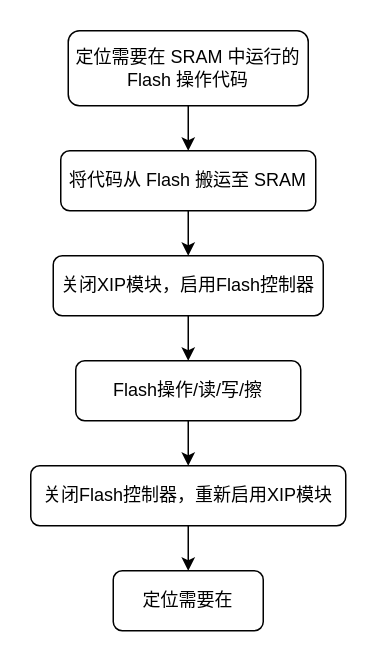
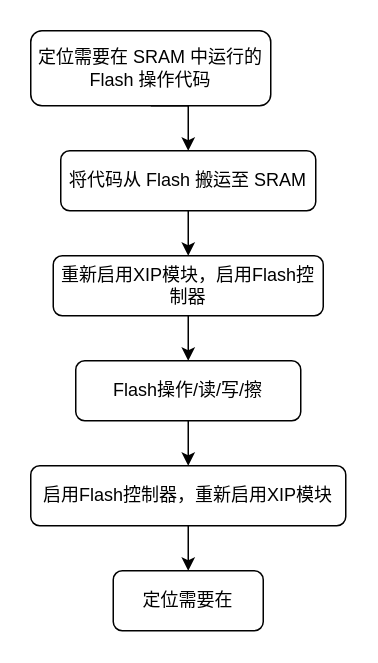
  <mxCell id="0" />
  <mxCell id="1" parent="0" />
  <mxCell id="2" style="edgeStyle=orthogonalEdgeStyle;rounded=0;orthogonalLoop=1;jettySize=auto;html=1;exitX=0.5;exitY=1;exitDx=0;exitDy=0;" edge="1" parent="1" source="3"><mxGeometry relative="1" as="geometry"><mxPoint x="125" y="100" as="targetPoint" /></mxGeometry></mxCell>
- <mxCell id="3" value="定位需要在 SRAM 中运行的 Flash 操作代码" style="rounded=1;whiteSpace=wrap;html=1;" vertex="1" parent="1"><mxGeometry x="45" y="20" width="160" height="50" as="geometry" /></mxCell>
+ <mxCell id="3" value="定位需要在 SRAM 中运行的 Flash 操作代码" style="rounded=1;whiteSpace=wrap;html=1;" vertex="1" parent="1"><mxGeometry x="20" y="20" width="160" height="50" as="geometry" /></mxCell>
  <mxCell id="4" style="edgeStyle=orthogonalEdgeStyle;rounded=0;orthogonalLoop=1;jettySize=auto;html=1;exitX=0.5;exitY=1;exitDx=0;exitDy=0;" edge="1" parent="1" source="5"><mxGeometry relative="1" as="geometry"><mxPoint x="125" y="170" as="targetPoint" /></mxGeometry></mxCell>
  <mxCell id="5" value="将代码从 Flash 搬运至 SRAM" style="rounded=1;whiteSpace=wrap;html=1;" vertex="1" parent="1"><mxGeometry x="40" y="100" width="170" height="40" as="geometry" /></mxCell>
  <mxCell id="6" style="edgeStyle=orthogonalEdgeStyle;rounded=0;orthogonalLoop=1;jettySize=auto;html=1;exitX=0.5;exitY=1;exitDx=0;exitDy=0;" edge="1" parent="1" source="7"><mxGeometry relative="1" as="geometry"><mxPoint x="125" y="240" as="targetPoint" /></mxGeometry></mxCell>
- <mxCell id="7" value="关闭XIP模块，启用Flash控制器" style="rounded=1;whiteSpace=wrap;html=1;" vertex="1" parent="1"><mxGeometry x="35" y="170" width="180" height="40" as="geometry" /></mxCell>
+ <mxCell id="7" value="重新启用XIP模块，启用Flash控制器" style="rounded=1;whiteSpace=wrap;html=1;" vertex="1" parent="1"><mxGeometry x="35" y="170" width="180" height="40" as="geometry" /></mxCell>
  <mxCell id="8" style="edgeStyle=orthogonalEdgeStyle;rounded=0;orthogonalLoop=1;jettySize=auto;html=1;exitX=0.5;exitY=1;exitDx=0;exitDy=0;" edge="1" parent="1" source="9"><mxGeometry relative="1" as="geometry"><mxPoint x="125" y="380" as="targetPoint" /></mxGeometry></mxCell>
- <mxCell id="9" value="关闭Flash控制器，重新启用XIP模块" style="rounded=1;whiteSpace=wrap;html=1;" vertex="1" parent="1"><mxGeometry x="20" y="310" width="210" height="40" as="geometry" /></mxCell>
+ <mxCell id="9" value="启用Flash控制器，重新启用XIP模块" style="rounded=1;whiteSpace=wrap;html=1;" vertex="1" parent="1"><mxGeometry x="20" y="310" width="210" height="40" as="geometry" /></mxCell>
  <mxCell id="10" style="edgeStyle=orthogonalEdgeStyle;rounded=0;orthogonalLoop=1;jettySize=auto;html=1;exitX=0.5;exitY=1;exitDx=0;exitDy=0;" edge="1" parent="1" source="11"><mxGeometry relative="1" as="geometry"><mxPoint x="125" y="310" as="targetPoint" /></mxGeometry></mxCell>
  <mxCell id="11" value="Flash操作/读/写/擦" style="rounded=1;whiteSpace=wrap;html=1;" vertex="1" parent="1"><mxGeometry x="50" y="240" width="150" height="40" as="geometry" /></mxCell>
  <mxCell id="12" value="定位需要在" style="rounded=1;whiteSpace=wrap;html=1;" vertex="1" parent="1"><mxGeometry x="75" y="380" width="100" height="40" as="geometry" /></mxCell>
